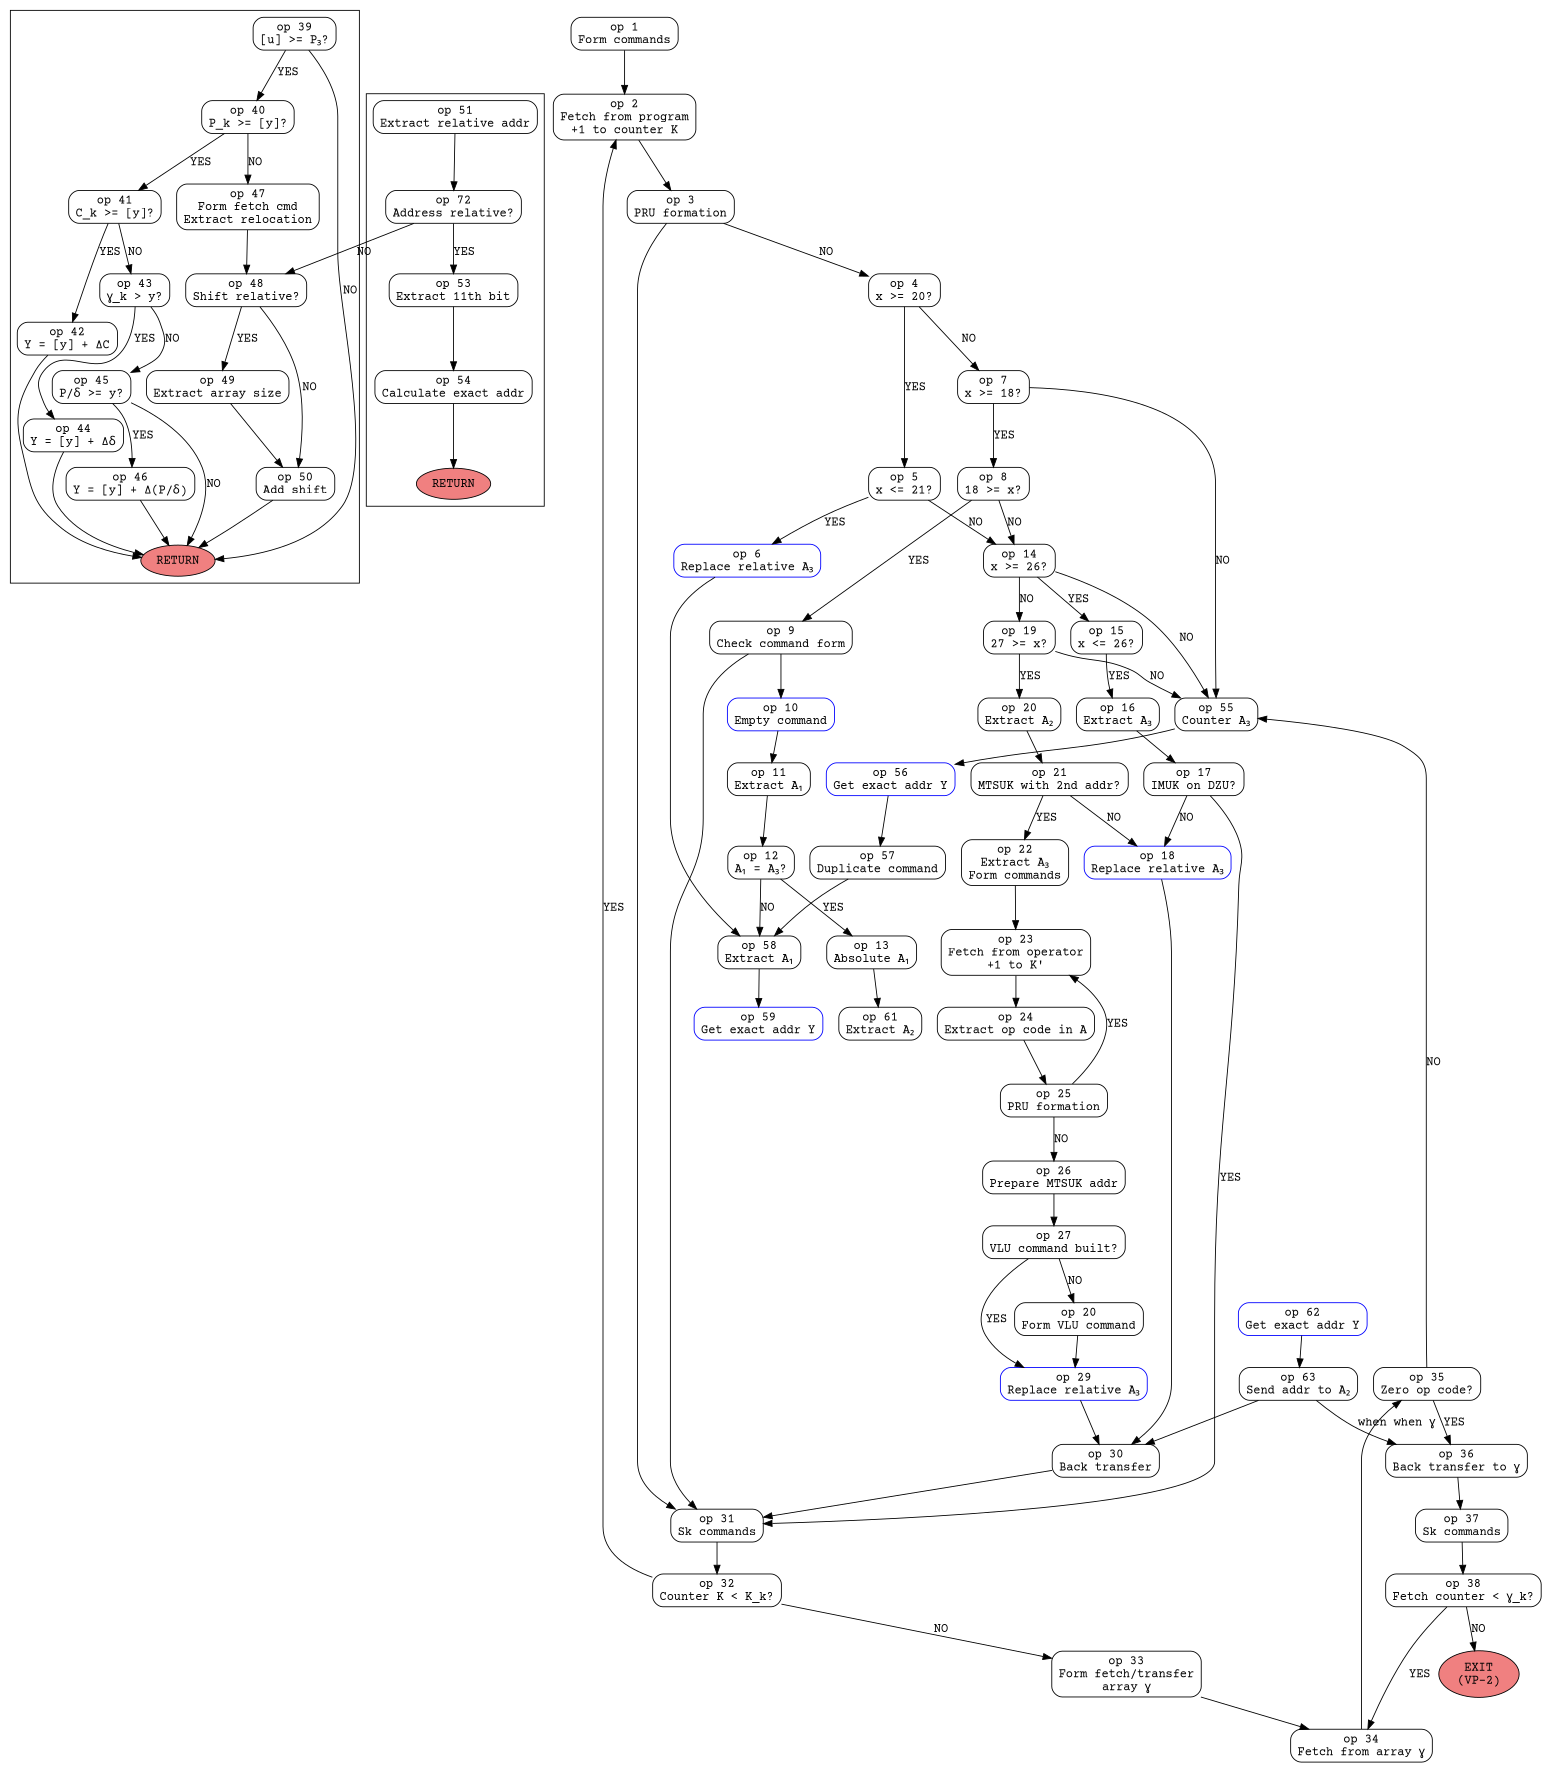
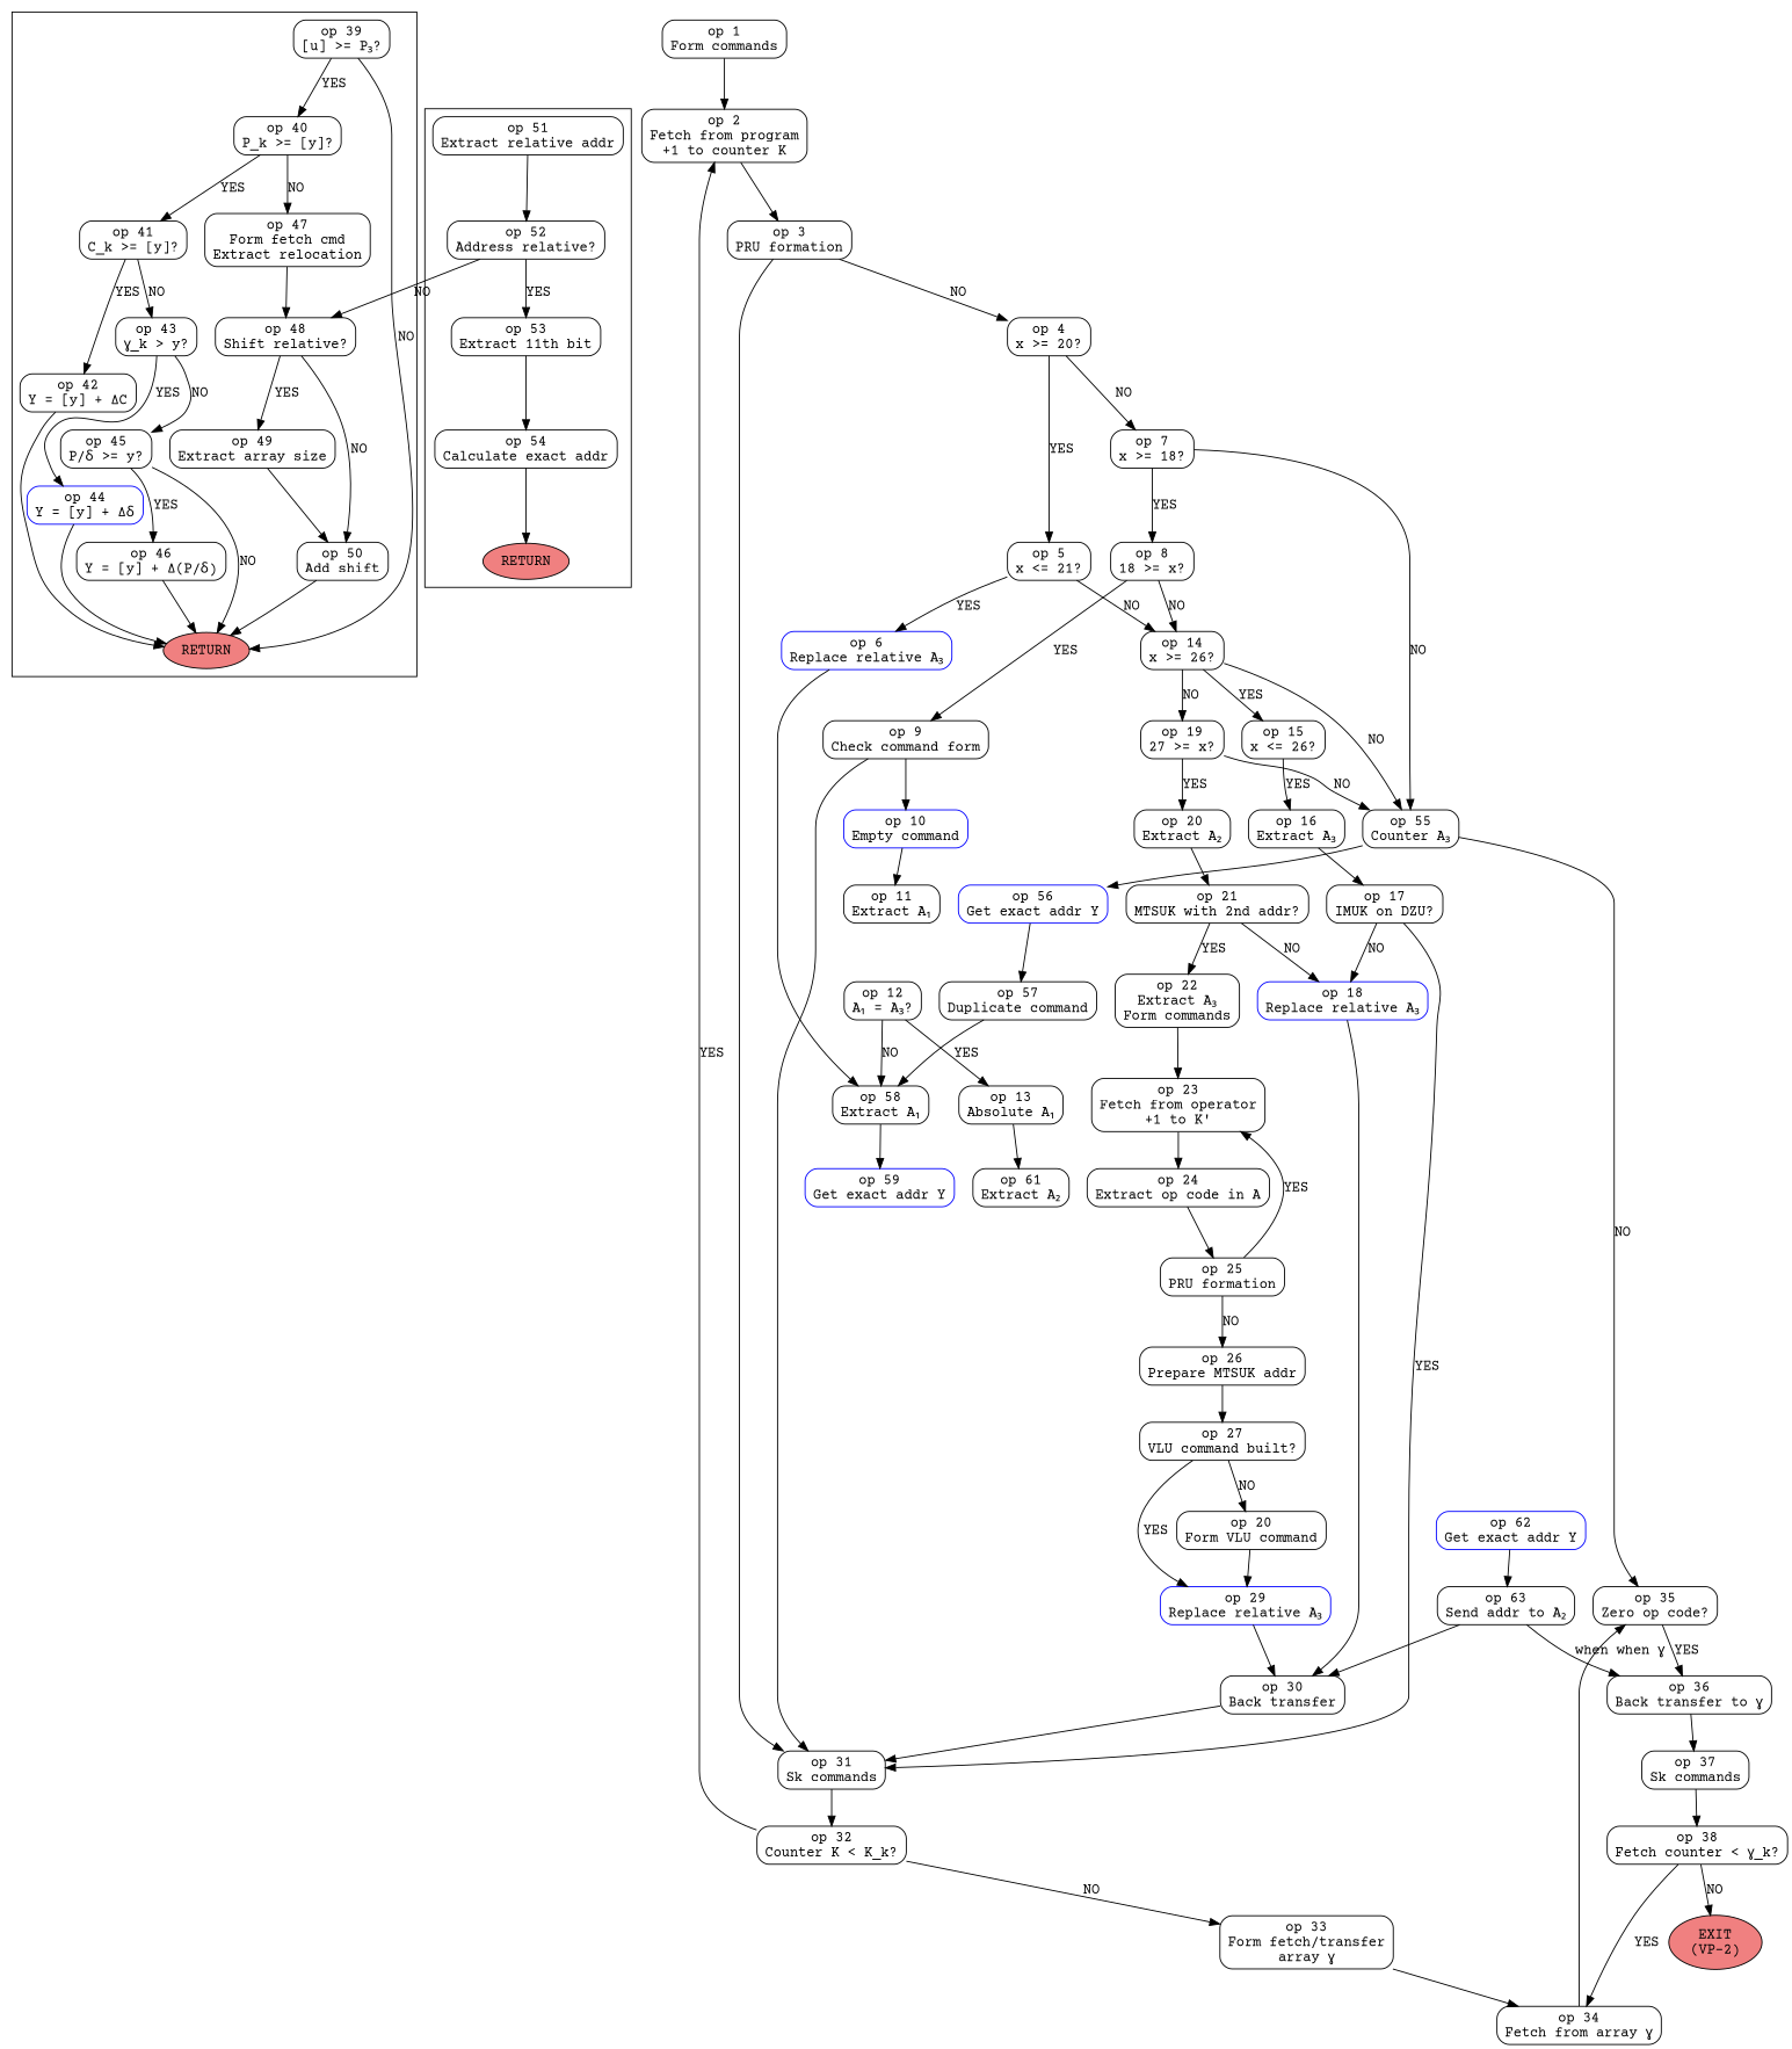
  digraph {
    fontname="Courier Prime"
    rankdir=TB
    node [fontname="Courier Prime" shape=box style=rounded]
    edge [fontname="Courier Prime"]
    n1 [label="op 39\n[u] >= P₃?"]
    n2 [label="op 40\nP_k >= [y]?"]
    n3 [label="op 41\nC_k >= [y]?"]
    n4 [label="op 42\nY = [y] + ΔC"]
    n5 [label="op 43\nɣ_k > y?"]
-   n6 [label="op 44\nY = [y] + Δδ"]
+   n6 [label="op 44\nY = [y] + Δδ" color=blue]
    n7 [label="op 45\nP/δ >= y?"]
    n8 [label="op 46\nY = [y] + Δ(P/δ)"]
    n9 [label="op 47\nForm fetch cmd\nExtract relocation"]
    n10 [label="op 48\nShift relative?"]
    n11 [label="op 49\nExtract array size"]
    n12 [label="op 50\nAdd shift"]
    n13 [fillcolor=lightcoral label=RETURN shape=ellipse style=filled]
    n14 [label="op 51\nExtract relative addr"]
-   n15 [label="op 72\nAddress relative?"]
+   n15 [label="op 52\nAddress relative?"]
    n16 [label="op 53\nExtract 11th bit"]
    n17 [label="op 54\nCalculate exact addr"]
    n18 [fillcolor=lightcoral label=RETURN shape=ellipse style=filled]
    n19 [label="op 1\nForm commands"]
    n20 [label="op 2\nFetch from program\n+1 to counter K"]
    n21 [label="op 3\nPRU formation"]
    n22 [label="op 4\nx >= 20?"]
    n23 [label="op 31\nSk commands"]
    n24 [label="op 5\nx <= 21?"]
    n25 [label="op 7\nx >= 18?"]
    n26 [label="op 32\nCounter K < K_k?"]
    n27 [color=blue label="op 6\nReplace relative A₃"]
    n28 [label="op 14\nx >= 26?"]
    n29 [label="op 8\n18 >= x?"]
    n30 [label="op 55\nCounter A₃"]
    n31 [label="op 58\nExtract A₁"]
    n32 [label="op 15\nx <= 26?"]
    n33 [label="op 19\n27 >= x?"]
    n34 [color=blue label="op 59\nGet exact addr Y"]
    n35 [label="op 9\nCheck command form"]
    n36 [color=blue label="op 56\nGet exact addr Y"]
    n37 [color=blue label="op 10\nEmpty command"]
    n38 [label="op 11\nExtract A₁"]
    n39 [label="op 12\nA₁ = A₃?"]
    n40 [label="op 13\nAbsolute A₁"]
    n41 [label="op 61\nExtract A₂"]
    n42 [label="op 16\nExtract A₃"]
    n43 [label="op 17\nIMUK on DZU?"]
    n44 [label="op 20\nExtract A₂"]
    n45 [color=blue label="op 18\nReplace relative A₃"]
    n46 [label="op 30\nBack transfer"]
    n47 [label="op 21\nMTSUK with 2nd addr?"]
    n48 [label="op 22\nExtract A₃\nForm commands"]
    n49 [label="op 23\nFetch from operator\n+1 to K'"]
    n50 [label="op 24\nExtract op code in A"]
    n51 [label="op 25\nPRU formation"]
    n52 [label="op 26\nPrepare MTSUK addr"]
    n53 [label="op 27\nVLU command built?"]
    n54 [label="op 20\nForm VLU command"]
    n55 [color=blue label="op 29\nReplace relative A₃"]
    n56 [label="op 33\nForm fetch/transfer\narray ɣ"]
    n57 [label="op 34\nFetch from array ɣ"]
    n58 [label="op 35\nZero op code?"]
    n59 [label="op 36\nBack transfer to ɣ"]
    n60 [label="op 37\nSk commands"]
    n61 [label="op 38\nFetch counter < ɣ_k?"]
    n62 [fillcolor=lightcoral label="EXIT\n(VP-2)" shape=ellipse style=filled]
    n63 [label="op 57\nDuplicate command"]
    n64 [color=blue label="op 62\nGet exact addr Y"]
    n65 [label="op 63\nSend addr to A₂"]
    subgraph cluster_1 {
      n1
      n2
      n3
      n4
      n5
      n6
      n7
      n8
      n9
      n10
      n11
      n12
      n13
    }
    subgraph cluster_2 {
      n14
      n15
      n16
      n17
      n18
    }
    n1 -> n2 [label=YES]
    n1 -> n13 [label=NO]
    n2 -> n3 [label=YES]
    n2 -> n9 [label=NO]
    n3 -> n4 [label=YES]
    n3 -> n5 [label=NO]
    n4 -> n13
    n5 -> n6 [label=YES]
    n5 -> n7 [label=NO]
    n6 -> n13
    n7 -> n8 [label=YES]
    n7 -> n13 [label=NO]
    n8 -> n13
    n9 -> n10
    n10 -> n11 [label=YES]
    n10 -> n12 [label=NO]
    n11 -> n12
    n12 -> n13
    n14 -> n15
    n15 -> n10 [label=NO]
    n15 -> n16 [label=YES]
    n16 -> n17
    n17 -> n18
    n19 -> n20
    n20 -> n21
    n21 -> n22 [label=NO]
    n21 -> n23
    n22 -> n24 [label=YES]
    n22 -> n25 [label=NO]
    n23 -> n26
    n24 -> n27 [label=YES]
    n24 -> n28 [label=NO]
    n25 -> n29 [label=YES]
    n25 -> n30 [label=NO]
    n26 -> n20 [label=YES]
    n26 -> n56 [label=NO]
    n27 -> n31
    n28 -> n30 [label=NO]
    n28 -> n32 [label=YES]
    n28 -> n33 [label=NO]
    n29 -> n28 [label=NO]
    n29 -> n35 [label=YES]
    n30 -> n36
    n31 -> n34
    n32 -> n42 [label=YES]
    n33 -> n30 [label=NO]
    n33 -> n44 [label=YES]
    n35 -> n23
    n35 -> n37
    n36 -> n63
    n37 -> n38
-   n38 -> n39
    n39 -> n31 [label=NO]
    n39 -> n40 [label=YES]
    n40 -> n41
    n42 -> n43
    n43 -> n23 [label=YES]
    n43 -> n45 [label=NO]
    n44 -> n47
    n45 -> n46
    n46 -> n23
    n47 -> n45 [label=NO]
    n47 -> n48 [label=YES]
    n48 -> n49
    n49 -> n50
    n50 -> n51
    n51 -> n49 [label=YES]
    n51 -> n52 [label=NO]
    n52 -> n53
    n53 -> n54 [label=NO]
    n53 -> n55 [label=YES]
    n54 -> n55
    n55 -> n46
    n56 -> n57
    n57 -> n58
-   n58 -> n30 [label=NO]
+   n30 -> n58 [label=NO]
    n58 -> n59 [label=YES]
    n59 -> n60
    n60 -> n61
    n61 -> n57 [label=YES]
    n61 -> n62 [label=NO]
    n63 -> n31
    n64 -> n65
    n65 -> n46
    n65 -> n59 [label="when when ɣ"]
  }
